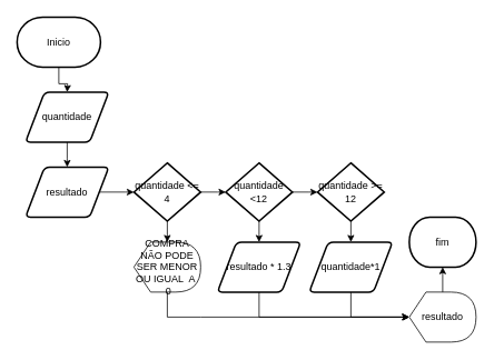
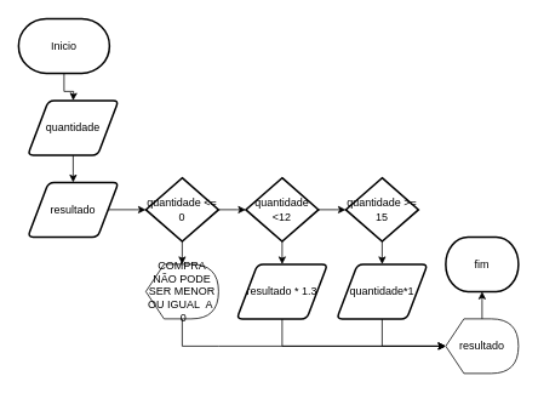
  <mxCell id="0" />
  <mxCell id="1" parent="0" />
  <mxCell id="2" style="edgeStyle=orthogonalEdgeStyle;rounded=0;orthogonalLoop=1;jettySize=auto;html=1;" edge="1" parent="1" source="3"><mxGeometry relative="1" as="geometry"><mxPoint x="80" y="110" as="targetPoint" /></mxGeometry></mxCell>
  <mxCell id="3" value="Inicio" style="strokeWidth=2;html=1;shape=mxgraph.flowchart.terminator;whiteSpace=wrap;" vertex="1" parent="1"><mxGeometry x="20" y="20" width="100" height="60" as="geometry" /></mxCell>
  <mxCell id="4" style="edgeStyle=orthogonalEdgeStyle;rounded=0;orthogonalLoop=1;jettySize=auto;html=1;" edge="1" parent="1" source="5"><mxGeometry relative="1" as="geometry"><mxPoint x="80" y="200" as="targetPoint" /></mxGeometry></mxCell>
  <mxCell id="5" value="quantidade" style="shape=parallelogram;html=1;strokeWidth=2;perimeter=parallelogramPerimeter;whiteSpace=wrap;rounded=1;arcSize=12;size=0.23;" vertex="1" parent="1"><mxGeometry x="30" y="110" width="100" height="60" as="geometry" /></mxCell>
  <mxCell id="6" style="edgeStyle=orthogonalEdgeStyle;rounded=0;orthogonalLoop=1;jettySize=auto;html=1;" edge="1" parent="1" source="7"><mxGeometry relative="1" as="geometry"><mxPoint x="160" y="230" as="targetPoint" /></mxGeometry></mxCell>
  <mxCell id="7" value="resultado" style="shape=parallelogram;html=1;strokeWidth=2;perimeter=parallelogramPerimeter;whiteSpace=wrap;rounded=1;arcSize=12;size=0.23;" vertex="1" parent="1"><mxGeometry x="30" y="200" width="100" height="60" as="geometry" /></mxCell>
  <mxCell id="8" style="edgeStyle=orthogonalEdgeStyle;rounded=0;orthogonalLoop=1;jettySize=auto;html=1;" edge="1" parent="1" source="10"><mxGeometry relative="1" as="geometry"><mxPoint x="200" y="290" as="targetPoint" /></mxGeometry></mxCell>
  <mxCell id="9" style="edgeStyle=orthogonalEdgeStyle;rounded=0;orthogonalLoop=1;jettySize=auto;html=1;" edge="1" parent="1" source="10"><mxGeometry relative="1" as="geometry"><mxPoint x="270" y="230" as="targetPoint" /></mxGeometry></mxCell>
- <mxCell id="10" value="quantidade &amp;lt;= 4" style="strokeWidth=2;html=1;shape=mxgraph.flowchart.decision;whiteSpace=wrap;" vertex="1" parent="1"><mxGeometry x="160" y="195" width="80" height="70" as="geometry" /></mxCell>
+ <mxCell id="10" value="quantidade &amp;lt;= 0" style="strokeWidth=2;html=1;shape=mxgraph.flowchart.decision;whiteSpace=wrap;" vertex="1" parent="1"><mxGeometry x="160" y="195" width="80" height="70" as="geometry" /></mxCell>
  <mxCell id="11" style="edgeStyle=orthogonalEdgeStyle;rounded=0;orthogonalLoop=1;jettySize=auto;html=1;" edge="1" parent="1" source="12"><mxGeometry relative="1" as="geometry"><mxPoint x="490" y="380" as="targetPoint" /><Array as="points"><mxPoint x="200" y="380" /><mxPoint x="240" y="380" /></Array></mxGeometry></mxCell>
  <mxCell id="12" value="COMPRA NÃO PODE SER MENOR OU IGUAL&amp;nbsp; A&amp;nbsp; &amp;nbsp; 0&amp;nbsp;" style="shape=display;whiteSpace=wrap;html=1;" vertex="1" parent="1"><mxGeometry x="160" y="290" width="80" height="60" as="geometry" /></mxCell>
  <mxCell id="13" style="edgeStyle=orthogonalEdgeStyle;rounded=0;orthogonalLoop=1;jettySize=auto;html=1;" edge="1" parent="1" source="15"><mxGeometry relative="1" as="geometry"><mxPoint x="380" y="230" as="targetPoint" /></mxGeometry></mxCell>
  <mxCell id="14" style="edgeStyle=orthogonalEdgeStyle;rounded=0;orthogonalLoop=1;jettySize=auto;html=1;" edge="1" parent="1" source="15"><mxGeometry relative="1" as="geometry"><mxPoint x="310" y="290" as="targetPoint" /></mxGeometry></mxCell>
  <mxCell id="15" value="quantidade &amp;lt;12" style="strokeWidth=2;html=1;shape=mxgraph.flowchart.decision;whiteSpace=wrap;" vertex="1" parent="1"><mxGeometry x="270" y="195" width="80" height="70" as="geometry" /></mxCell>
  <mxCell id="16" value="" style="edgeStyle=orthogonalEdgeStyle;rounded=0;orthogonalLoop=1;jettySize=auto;html=1;" edge="1" parent="1" source="17"><mxGeometry relative="1" as="geometry"><mxPoint x="420" y="290" as="targetPoint" /></mxGeometry></mxCell>
- <mxCell id="17" value="quantidade &amp;gt;= 12" style="strokeWidth=2;html=1;shape=mxgraph.flowchart.decision;whiteSpace=wrap;" vertex="1" parent="1"><mxGeometry x="380" y="195" width="80" height="70" as="geometry" /></mxCell>
+ <mxCell id="17" value="quantidade &amp;gt;= 15" style="strokeWidth=2;html=1;shape=mxgraph.flowchart.decision;whiteSpace=wrap;" vertex="1" parent="1"><mxGeometry x="380" y="195" width="80" height="70" as="geometry" /></mxCell>
  <mxCell id="18" style="edgeStyle=orthogonalEdgeStyle;rounded=0;orthogonalLoop=1;jettySize=auto;html=1;" edge="1" parent="1"><mxGeometry relative="1" as="geometry"><mxPoint x="490" y="380" as="targetPoint" /><mxPoint x="420" y="350" as="sourcePoint" /><Array as="points"><mxPoint x="420" y="380" /></Array></mxGeometry></mxCell>
  <mxCell id="19" style="edgeStyle=orthogonalEdgeStyle;rounded=0;orthogonalLoop=1;jettySize=auto;html=1;" edge="1" parent="1" source="20"><mxGeometry relative="1" as="geometry"><mxPoint x="490" y="380" as="targetPoint" /><Array as="points"><mxPoint x="310" y="380" /><mxPoint x="480" y="380" /></Array></mxGeometry></mxCell>
  <mxCell id="20" value="resultado * 1.3" style="shape=parallelogram;html=1;strokeWidth=2;perimeter=parallelogramPerimeter;whiteSpace=wrap;rounded=1;arcSize=12;size=0.23;" vertex="1" parent="1"><mxGeometry x="260" y="290" width="100" height="60" as="geometry" /></mxCell>
  <mxCell id="21" value="quantidade*1" style="shape=parallelogram;html=1;strokeWidth=2;perimeter=parallelogramPerimeter;whiteSpace=wrap;rounded=1;arcSize=12;size=0.23;" vertex="1" parent="1"><mxGeometry x="370" y="290" width="100" height="60" as="geometry" /></mxCell>
  <mxCell id="22" style="edgeStyle=orthogonalEdgeStyle;rounded=0;orthogonalLoop=1;jettySize=auto;html=1;" edge="1" parent="1" source="23"><mxGeometry relative="1" as="geometry"><mxPoint x="530" y="320" as="targetPoint" /></mxGeometry></mxCell>
  <mxCell id="23" value="resultado" style="shape=display;whiteSpace=wrap;html=1;" vertex="1" parent="1"><mxGeometry x="490" y="350" width="80" height="60" as="geometry" /></mxCell>
  <mxCell id="24" value="fim" style="strokeWidth=2;html=1;shape=mxgraph.flowchart.terminator;whiteSpace=wrap;" vertex="1" parent="1"><mxGeometry x="490" y="260" width="80" height="60" as="geometry" /></mxCell>
